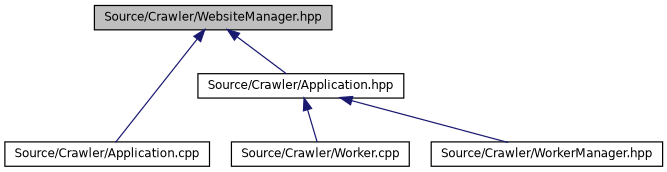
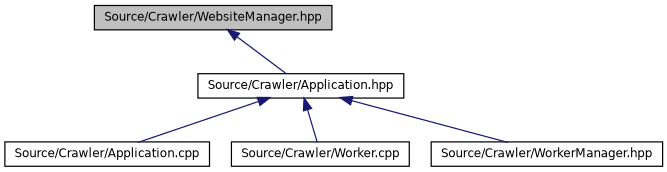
  digraph {
    node [color=black fillcolor=white fontname=Helvetica fontsize=10 shape=record style=filled]
    edge [color=midnightblue dir=back fontname=Helvetica fontsize=10 labelfontname=Helvetica labelfontsize=10 style=solid]
    n1 [fillcolor=grey75 fontcolor=black height=0.2 label="Source/Crawler/WebsiteManager.hpp" width=0.4]
    n2 [height=0.2 label="Source/Crawler/Application.hpp" width=0.4]
    n3 [height=0.2 label="Source/Crawler/Application.cpp" width=0.4]
    n4 [height=0.2 label="Source/Crawler/Worker.cpp" width=0.4]
    n5 [height=0.2 label="Source/Crawler/WorkerManager.hpp" width=0.4]
    n1 -> n2
-   n1 -> n3
+   n2 -> n3
    n2 -> n4
    n2 -> n5
  }
